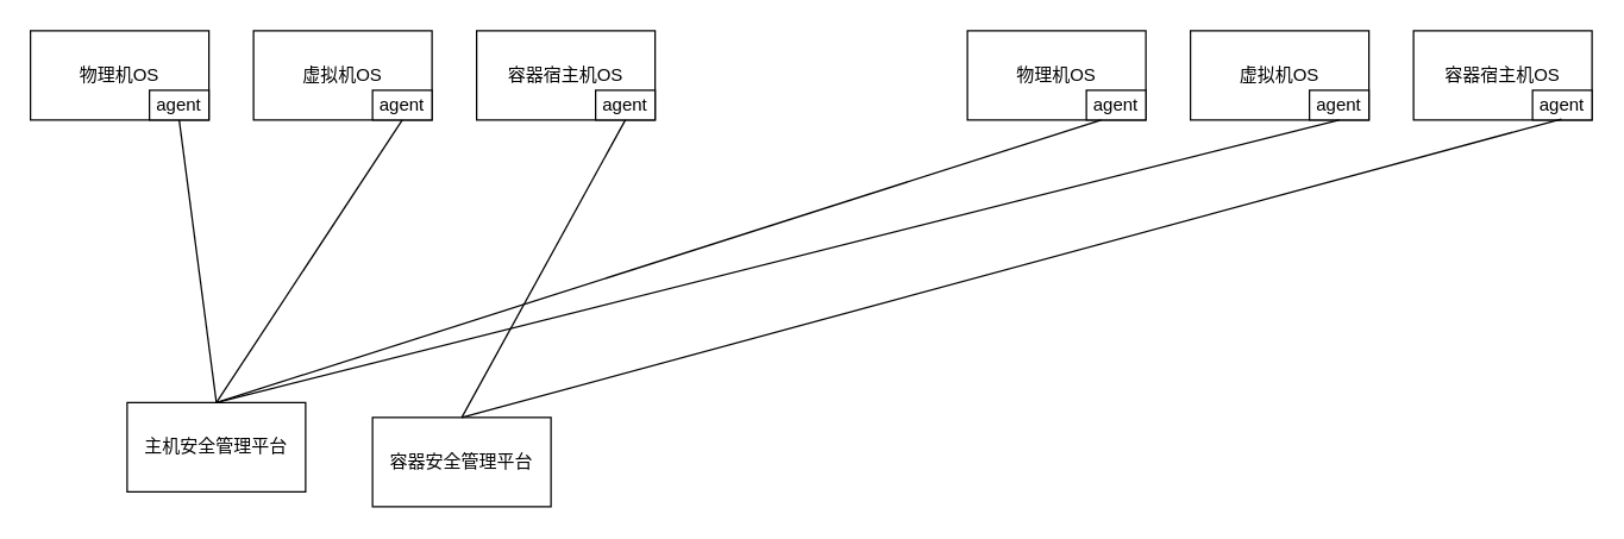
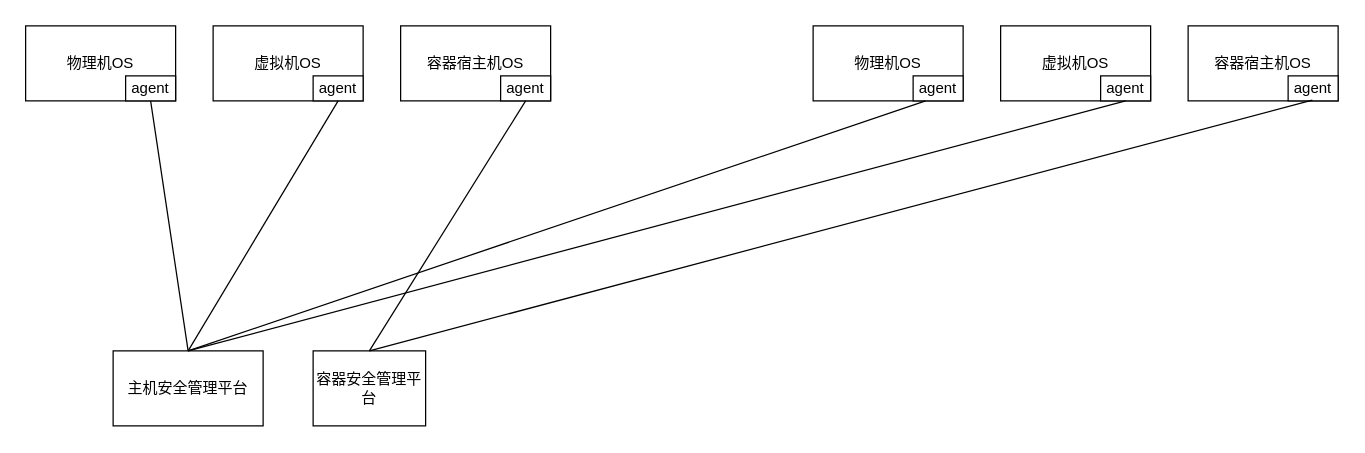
  <mxCell id="0" />
  <mxCell id="1" parent="0" />
  <mxCell id="2" value="物理机OS" style="rounded=0;whiteSpace=wrap;html=1;" vertex="1" parent="1"><mxGeometry x="20" y="20" width="120" height="60" as="geometry" /></mxCell>
  <mxCell id="3" value="虚拟机OS" style="rounded=0;whiteSpace=wrap;html=1;" vertex="1" parent="1"><mxGeometry x="170" y="20" width="120" height="60" as="geometry" /></mxCell>
  <mxCell id="4" value="容器宿主机OS" style="rounded=0;whiteSpace=wrap;html=1;" vertex="1" parent="1"><mxGeometry x="320" y="20" width="120" height="60" as="geometry" /></mxCell>
  <mxCell id="5" value="agent" style="rounded=0;whiteSpace=wrap;html=1;" vertex="1" parent="1"><mxGeometry x="100" y="60" width="40" height="20" as="geometry" /></mxCell>
  <mxCell id="6" value="agent" style="rounded=0;whiteSpace=wrap;html=1;" vertex="1" parent="1"><mxGeometry x="250" y="60" width="40" height="20" as="geometry" /></mxCell>
  <mxCell id="7" value="agent" style="rounded=0;whiteSpace=wrap;html=1;" vertex="1" parent="1"><mxGeometry x="400" y="60" width="40" height="20" as="geometry" /></mxCell>
  <mxCell id="8" value="物理机OS" style="rounded=0;whiteSpace=wrap;html=1;" vertex="1" parent="1"><mxGeometry x="650" y="20" width="120" height="60" as="geometry" /></mxCell>
  <mxCell id="9" value="虚拟机OS" style="rounded=0;whiteSpace=wrap;html=1;" vertex="1" parent="1"><mxGeometry x="800" y="20" width="120" height="60" as="geometry" /></mxCell>
  <mxCell id="10" value="容器宿主机OS" style="rounded=0;whiteSpace=wrap;html=1;" vertex="1" parent="1"><mxGeometry x="950" y="20" width="120" height="60" as="geometry" /></mxCell>
  <mxCell id="11" value="agent" style="rounded=0;whiteSpace=wrap;html=1;" vertex="1" parent="1"><mxGeometry x="730" y="60" width="40" height="20" as="geometry" /></mxCell>
  <mxCell id="12" value="agent" style="rounded=0;whiteSpace=wrap;html=1;" vertex="1" parent="1"><mxGeometry x="880" y="60" width="40" height="20" as="geometry" /></mxCell>
  <mxCell id="13" value="agent" style="rounded=0;whiteSpace=wrap;html=1;" vertex="1" parent="1"><mxGeometry x="1030" y="60" width="40" height="20" as="geometry" /></mxCell>
- <mxCell id="14" value="主机安全管理平台" style="rounded=0;whiteSpace=wrap;html=1;" vertex="1" parent="1"><mxGeometry x="85" y="270" width="120" height="60" as="geometry" /></mxCell>
- <mxCell id="15" value="容器安全管理平台" style="rounded=0;whiteSpace=wrap;html=1;" vertex="1" parent="1"><mxGeometry x="250" y="280" width="120" height="60" as="geometry" /></mxCell>
+ <mxCell id="14" value="主机安全管理平台" style="rounded=0;whiteSpace=wrap;html=1;" vertex="1" parent="1"><mxGeometry x="90" y="280" width="120" height="60" as="geometry" /></mxCell>
+ <mxCell id="15" value="容器安全管理平台" style="rounded=0;whiteSpace=wrap;html=1;" vertex="1" parent="1"><mxGeometry x="250" y="280" width="90" height="60" as="geometry" /></mxCell>
  <mxCell id="16" value="" style="endArrow=none;html=1;rounded=0;entryX=0.5;entryY=1;entryDx=0;entryDy=0;exitX=0.5;exitY=0;exitDx=0;exitDy=0;" edge="1" parent="1" source="14" target="5"><mxGeometry width="50" height="50" relative="1" as="geometry"><mxPoint x="240" y="200" as="sourcePoint" /><mxPoint x="290" y="150" as="targetPoint" /></mxGeometry></mxCell>
  <mxCell id="17" value="" style="endArrow=none;html=1;rounded=0;entryX=0.5;entryY=1;entryDx=0;entryDy=0;exitX=0.5;exitY=0;exitDx=0;exitDy=0;" edge="1" parent="1" source="14" target="6"><mxGeometry width="50" height="50" relative="1" as="geometry"><mxPoint x="90" y="280" as="sourcePoint" /><mxPoint x="130" y="90" as="targetPoint" /></mxGeometry></mxCell>
  <mxCell id="18" value="" style="endArrow=none;html=1;rounded=0;entryX=0.25;entryY=1;entryDx=0;entryDy=0;exitX=0.5;exitY=0;exitDx=0;exitDy=0;" edge="1" parent="1" source="14" target="11"><mxGeometry width="50" height="50" relative="1" as="geometry"><mxPoint x="100" y="290" as="sourcePoint" /><mxPoint x="140" y="100" as="targetPoint" /></mxGeometry></mxCell>
  <mxCell id="19" value="" style="endArrow=none;html=1;rounded=0;entryX=0.5;entryY=1;entryDx=0;entryDy=0;exitX=0.5;exitY=0;exitDx=0;exitDy=0;" edge="1" parent="1" source="14" target="12"><mxGeometry width="50" height="50" relative="1" as="geometry"><mxPoint x="160" y="290" as="sourcePoint" /><mxPoint x="750" y="90" as="targetPoint" /></mxGeometry></mxCell>
  <mxCell id="20" value="" style="endArrow=none;html=1;rounded=0;entryX=0.5;entryY=1;entryDx=0;entryDy=0;exitX=0.5;exitY=0;exitDx=0;exitDy=0;" edge="1" parent="1" source="15" target="7"><mxGeometry width="50" height="50" relative="1" as="geometry"><mxPoint x="160" y="290" as="sourcePoint" /><mxPoint x="280" y="90" as="targetPoint" /></mxGeometry></mxCell>
  <mxCell id="21" value="" style="endArrow=none;html=1;rounded=0;entryX=0.828;entryY=0.989;entryDx=0;entryDy=0;exitX=0.5;exitY=0;exitDx=0;exitDy=0;entryPerimeter=0;" edge="1" parent="1" source="15" target="10"><mxGeometry width="50" height="50" relative="1" as="geometry"><mxPoint x="320" y="290" as="sourcePoint" /><mxPoint x="430" y="90" as="targetPoint" /></mxGeometry></mxCell>
